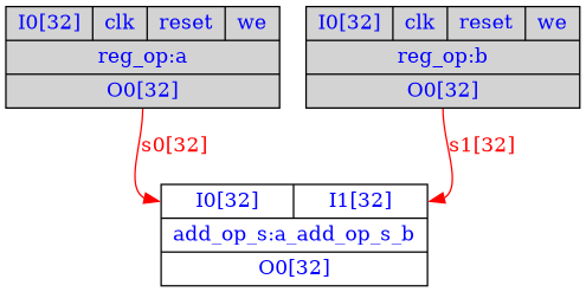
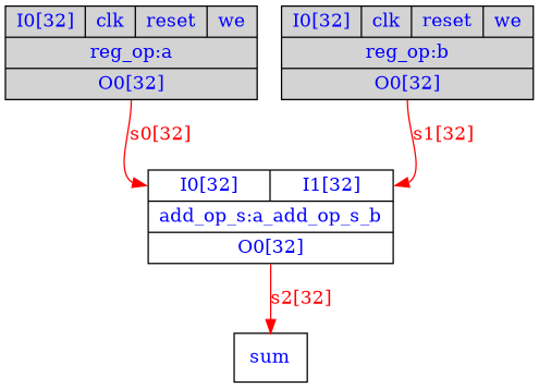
  digraph {
    node [fontcolor=blue shape=record]
    edge [color=red fontcolor=red tailport=O0]
+   n1 [label=sum shape=msquare]
    n2 [label="{{<I0>I0[32]|<I1>I1[32]}|add_op_s:a_add_op_s_b|{<O0>O0[32]}}"]
    n3 [fillcolor=lightgray label="{{<I0>I0[32]|<clk>clk|<reset>reset|<we>we}|reg_op:b|{<O0>O0[32]}}" style=filled]
    n4 [fillcolor=lightgray label="{{<I0>I0[32]|<clk>clk|<reset>reset|<we>we}|reg_op:a|{<O0>O0[32]}}" style=filled]
+   n2 -> n1 [label="s2[32]"]
    n3 -> n2 [headport=I1 label="s1[32]"]
    n4 -> n2 [headport=I0 label="s0[32]"]
  }
